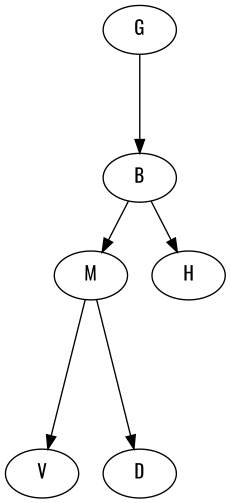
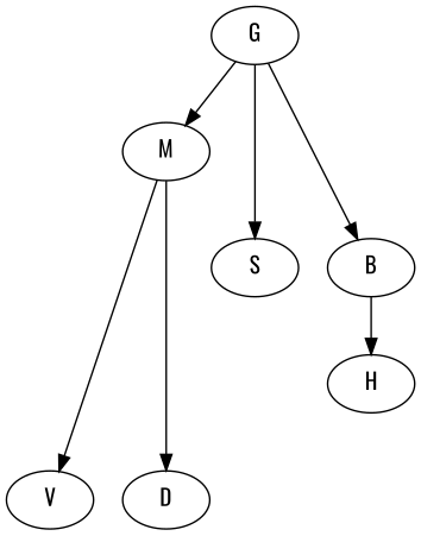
  digraph {
    fontname=Oswald
    node [fontname=Oswald]
    edge [fontname=Oswald minlen=1]
    G
    M
+   S
    B
    V
    D
    H
-   B -> M
+   G -> M
+   G -> S [minlen=2]
    G -> B [minlen=2]
    M -> V [minlen=3]
    M -> D [minlen=3]
    B -> H
  }
